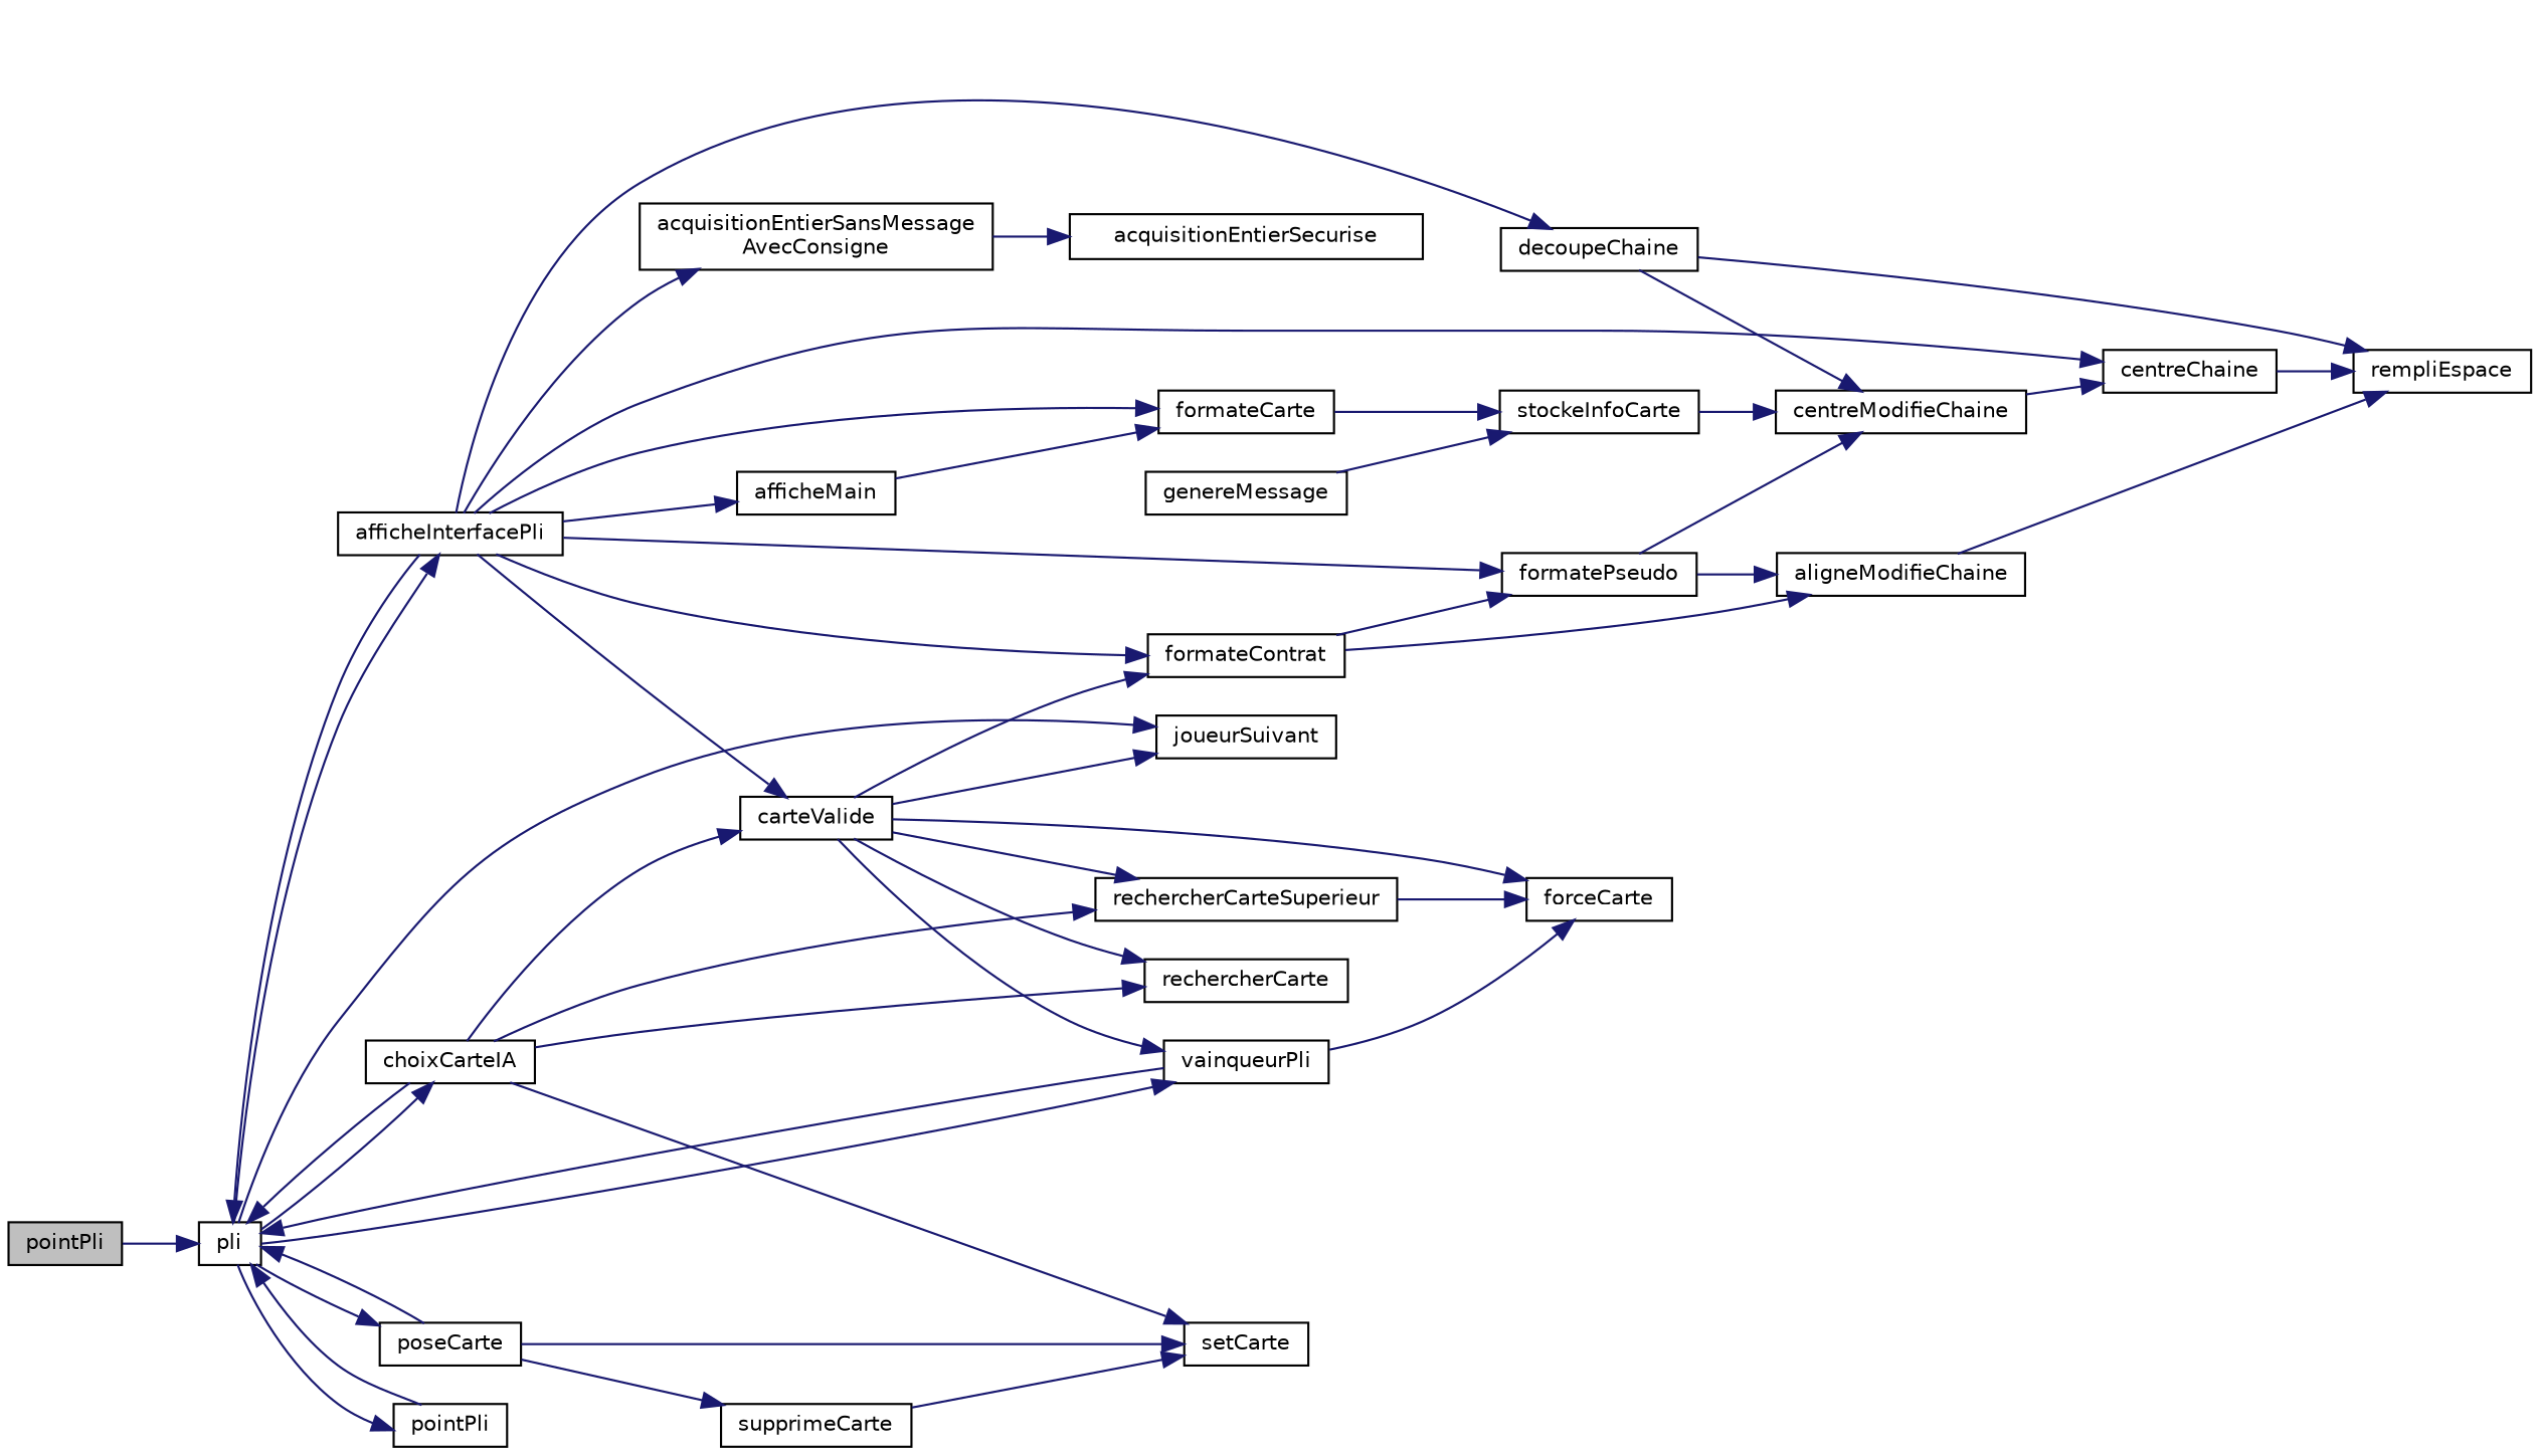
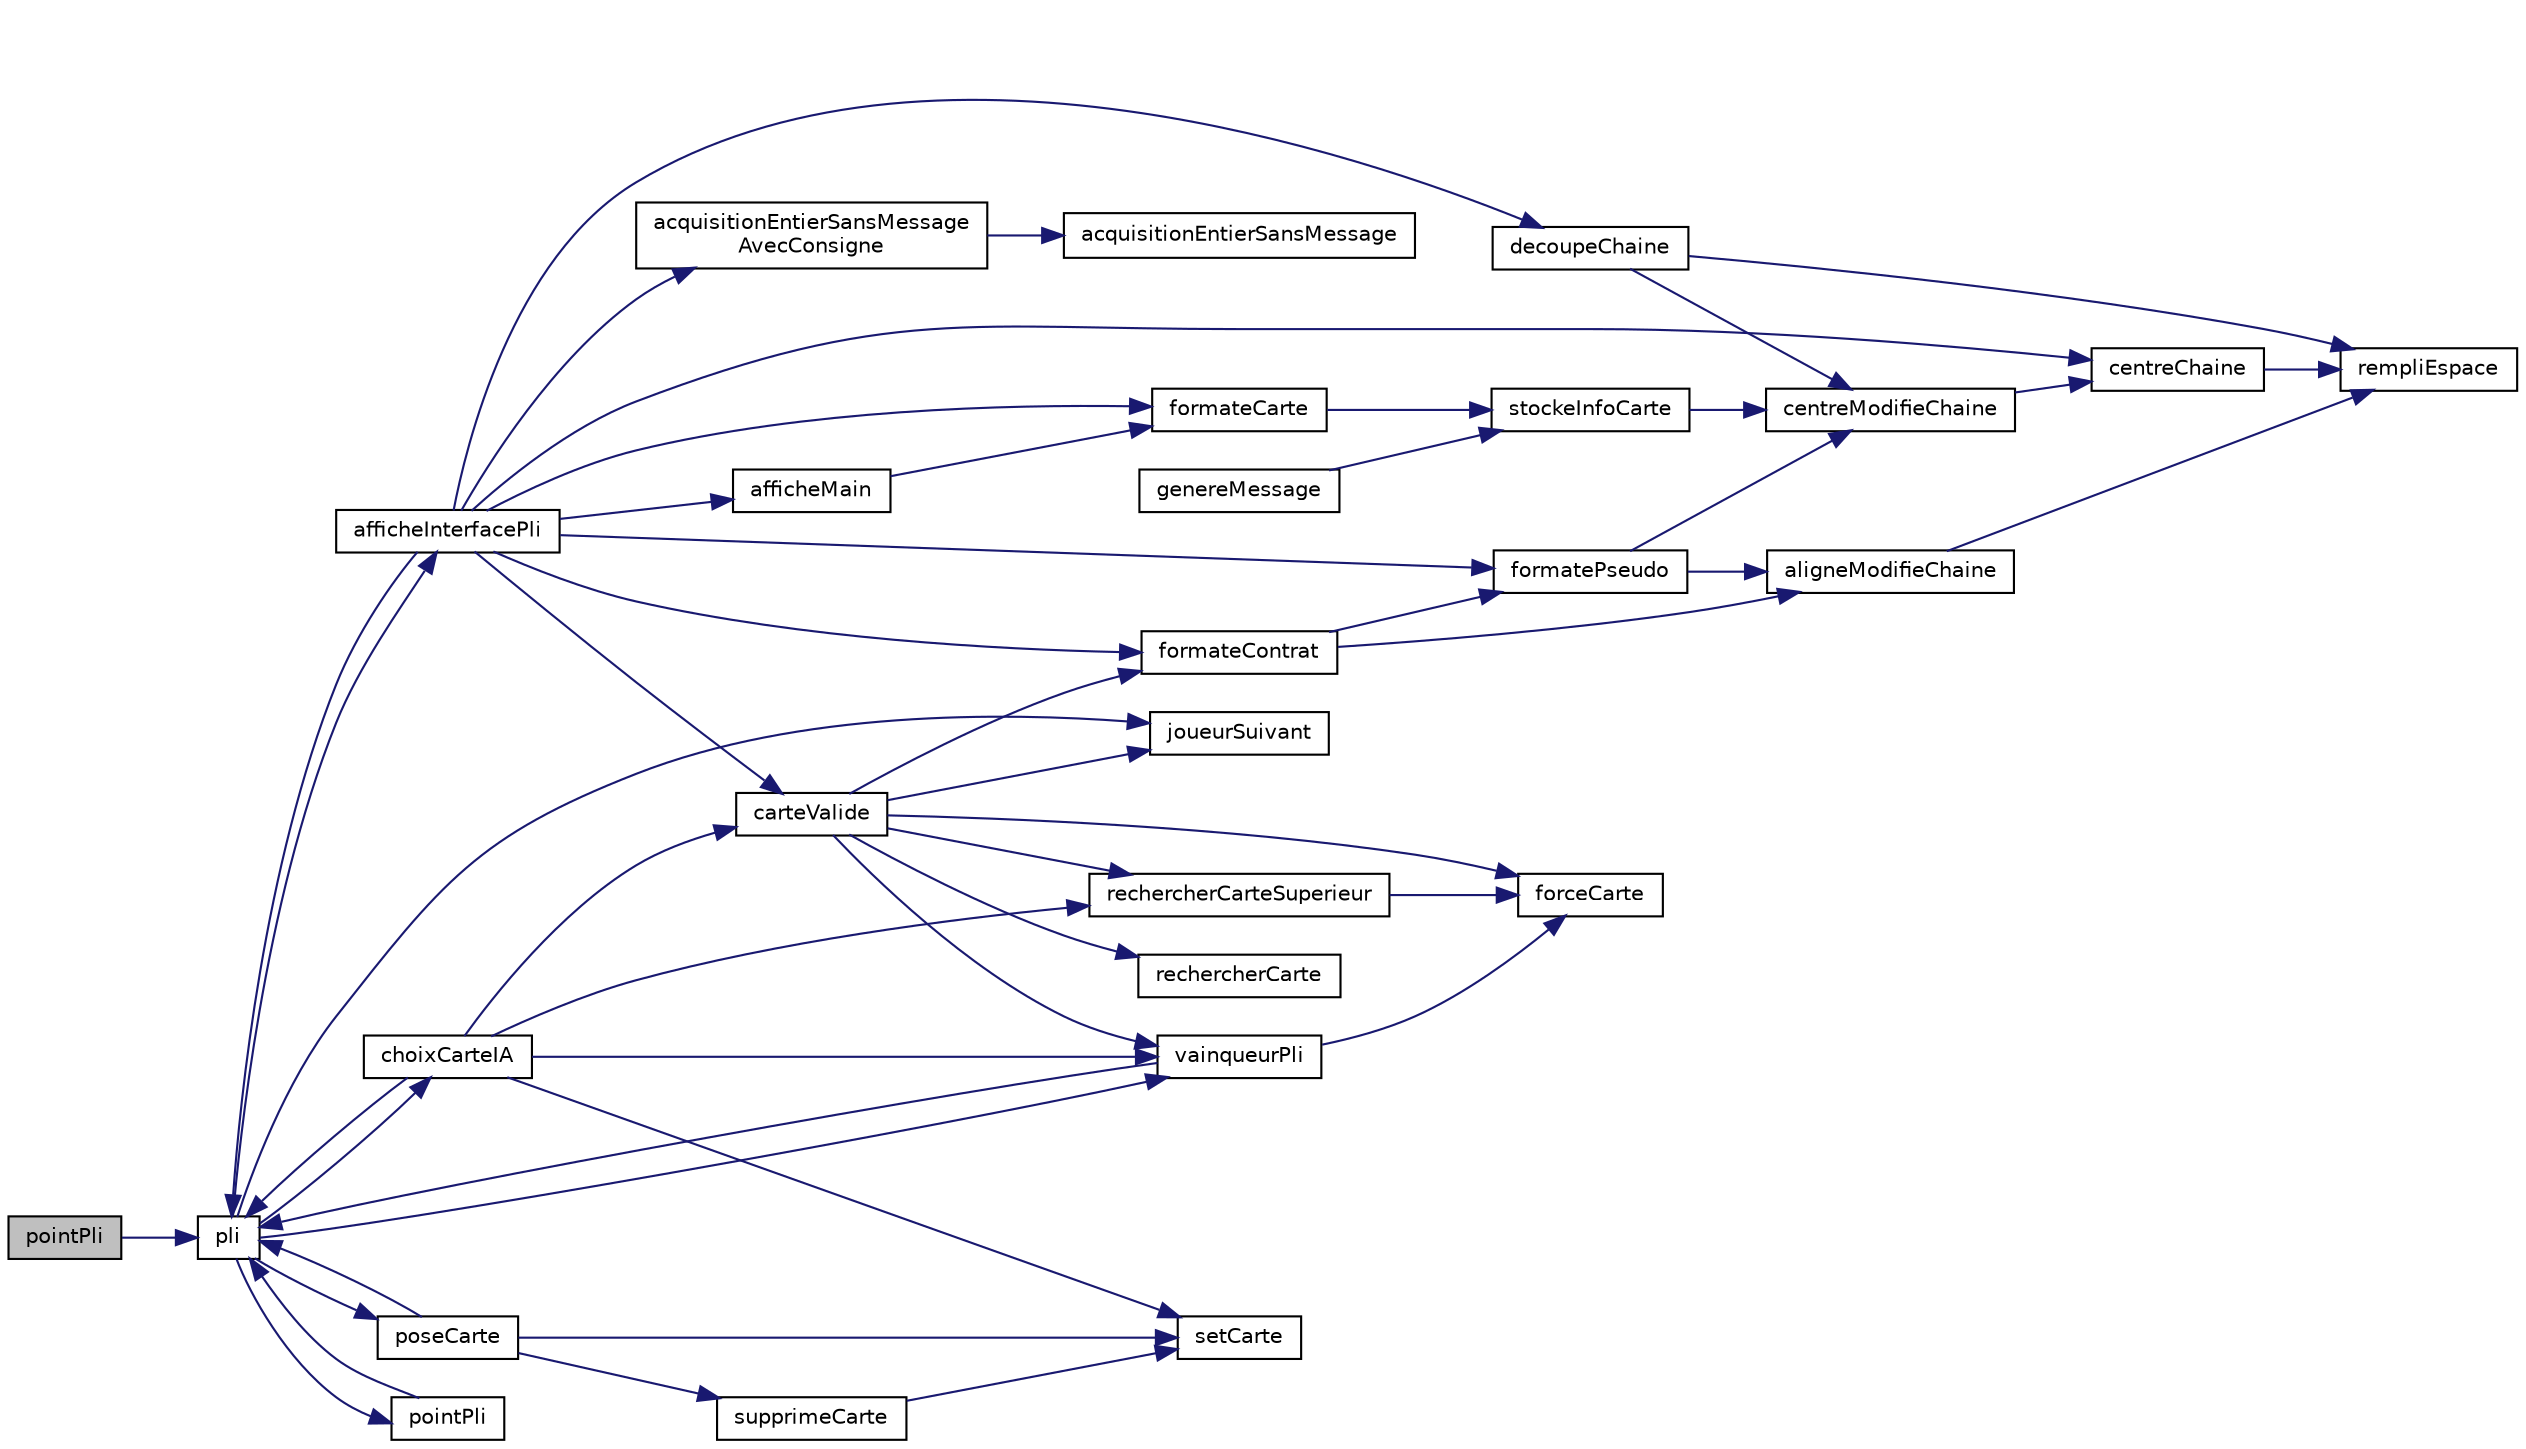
  digraph {
    rankdir=LR
    node [color=black fillcolor=white fontname=Helvetica fontsize=10 shape=record style=filled]
    edge [color=midnightblue fontname=Helvetica fontsize=10 labelfontname=Helvetica labelfontsize=10 style=solid]
    n1 [fillcolor=grey75 fontcolor=black height=0.2 label=pointPli width=0.4]
    n2 [height=0.2 label=pli width=0.4]
    n3 [height=0.2 label=afficheInterfacePli width=0.4]
    n4 [height=0.2 label=joueurSuivant width=0.4]
    n5 [height=0.2 label=vainqueurPli width=0.4]
    n6 [height=0.2 label=choixCarteIA width=0.4]
    n7 [height=0.2 label=pointPli width=0.4]
    n8 [height=0.2 label=poseCarte width=0.4]
    n9 [height=0.2 label="acquisitionEntierSansMessage\lAvecConsigne" width=0.4]
    n10 [height=0.2 label=afficheMain width=0.4]
    n11 [height=0.2 label=formateCarte width=0.4]
    n12 [height=0.2 label=centreChaine width=0.4]
    n13 [height=0.2 label=carteValide width=0.4]
    n14 [height=0.2 label=decoupeChaine width=0.4]
    n15 [height=0.2 label=formateContrat width=0.4]
    n16 [height=0.2 label=formatePseudo width=0.4]
    n17 [height=0.2 label=forceCarte width=0.4]
    n18 [height=0.2 label=rechercherCarteSuperieur width=0.4]
    n19 [height=0.2 label=setCarte width=0.4]
    n20 [height=0.2 label=genereMessage width=0.4]
    n21 [height=0.2 label=stockeInfoCarte width=0.4]
    n22 [height=0.2 label=supprimeCarte width=0.4]
-   n23 [height=0.2 label=acquisitionEntierSecurise width=0.4]
+   n23 [height=0.2 label=acquisitionEntierSansMessage width=0.4]
    n24 [height=0.2 label=rempliEspace width=0.4]
    n25 [height=0.2 label=rechercherCarte width=0.4]
    n26 [height=0.2 label=centreModifieChaine width=0.4]
    n27 [height=0.2 label=aligneModifieChaine width=0.4]
    n1 -> n2
    n2 -> n3
    n2 -> n4
    n2 -> n5
    n2 -> n6
    n2 -> n7
    n2 -> n8
    n3 -> n2
    n3 -> n9
    n3 -> n10
    n3 -> n11
    n3 -> n12
    n3 -> n13
    n3 -> n14
    n3 -> n15
    n3 -> n16
    n5 -> n2
    n5 -> n17
    n6 -> n2
-   n6 -> n25
+   n6 -> n5
    n6 -> n13
    n6 -> n18
    n6 -> n19
    n7 -> n2
    n8 -> n2
    n8 -> n19
    n8 -> n22
    n9 -> n23
    n10 -> n11
    n11 -> n21
    n12 -> n24
    n13 -> n4
    n13 -> n5
    n13 -> n15
    n13 -> n17
    n13 -> n18
    n13 -> n25
    n14 -> n24
    n14 -> n26
    n15 -> n16
    n15 -> n27
    n16 -> n26
    n16 -> n27
    n18 -> n17
    n20 -> n21
    n21 -> n26
    n22 -> n19
    n26 -> n12
    n27 -> n24
  }
